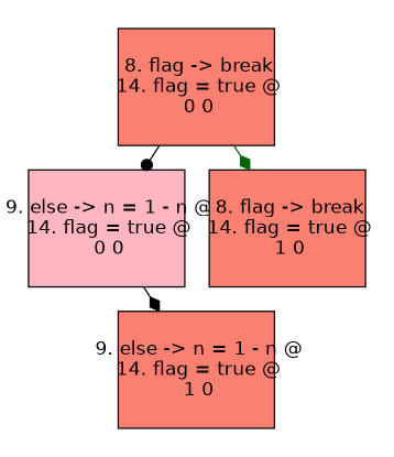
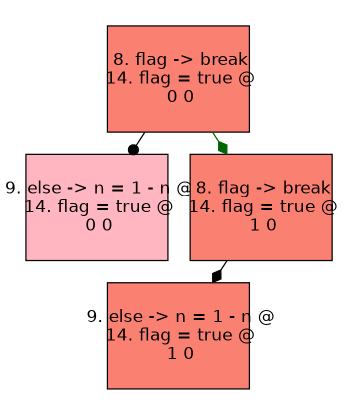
  digraph {
    ranksep=.25
    node [fillcolor=salmon fixedsize=true fontname=Helvetica fontsize=14 peripheries=1 shape=box style=filled]
    edge [arrowhead=diamond color=black]
    n1 [height=1.2 label=" 8. flag -> break\n 14. flag = true @\n 0 0\n" width=1.6]
    n2 [fillcolor=lightpink height=1.2 label=" 9. else -> n = 1 - n @\n 14. flag = true @\n 0 0\n" width=1.6]
    n3 [height=1.2 label=" 8. flag -> break\n 14. flag = true @\n 1 0\n" width=1.6]
    n4 [height=1.2 label=" 9. else -> n = 1 - n @\n 14. flag = true @\n 1 0\n" width=1.6]
    n1 -> n2 [arrowhead=dot]
    n1 -> n3 [color=darkgreen]
-   n2 -> n4
+   n3 -> n4
  }
